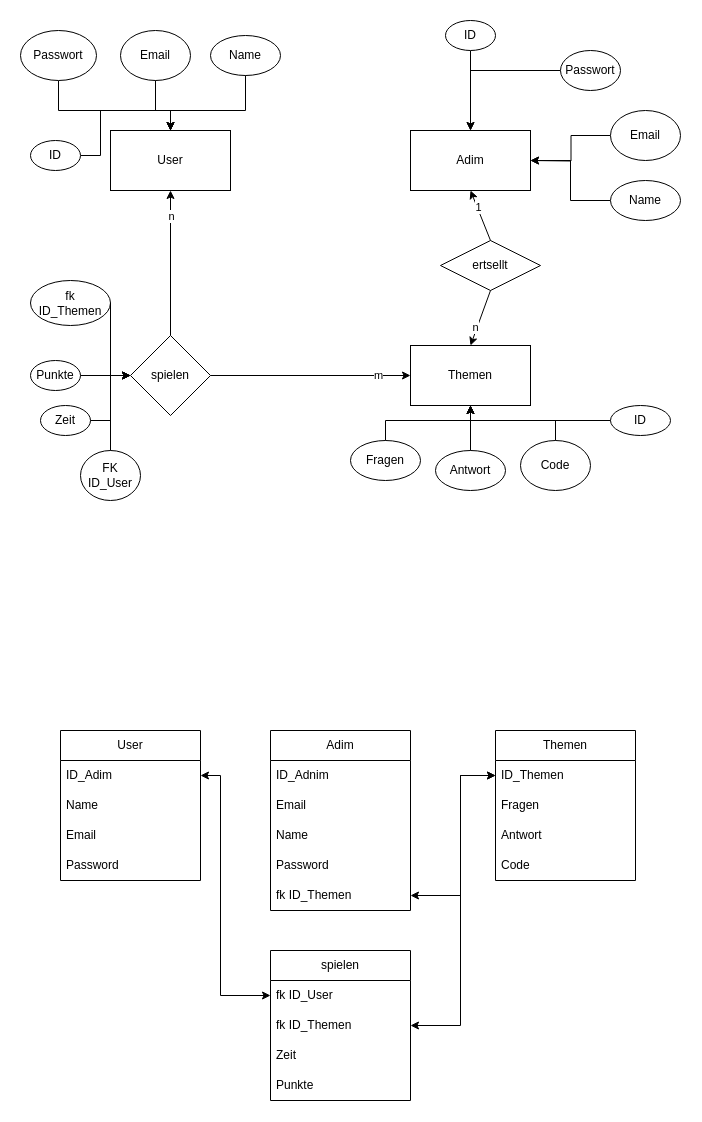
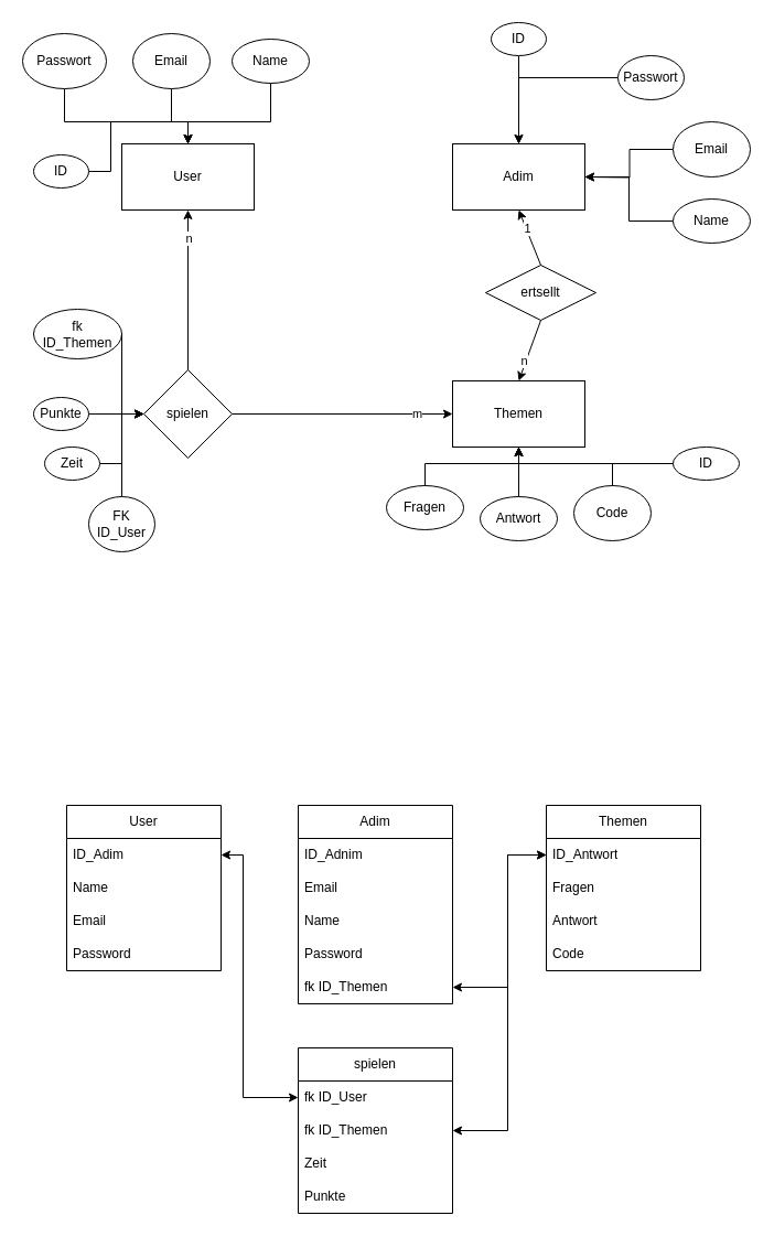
  <mxCell id="0" />
  <mxCell id="1" parent="0" />
  <mxCell id="2" value="User" style="rounded=0;whiteSpace=wrap;html=1;" parent="1" vertex="1"><mxGeometry x="110" y="130" width="120" height="60" as="geometry" /></mxCell>
  <mxCell id="3" value="Adim" style="rounded=0;whiteSpace=wrap;html=1;" parent="1" vertex="1"><mxGeometry x="410" y="130" width="120" height="60" as="geometry" /></mxCell>
  <mxCell id="4" value="Themen" style="rounded=0;whiteSpace=wrap;html=1;" parent="1" vertex="1"><mxGeometry x="410" y="345" width="120" height="60" as="geometry" /></mxCell>
  <mxCell id="5" value="Fragen" style="ellipse;whiteSpace=wrap;html=1;" parent="1" vertex="1"><mxGeometry x="350" y="440" width="70" height="40" as="geometry" /></mxCell>
  <mxCell id="6" value="Antwort" style="ellipse;whiteSpace=wrap;html=1;" parent="1" vertex="1"><mxGeometry x="435" y="450" width="70" height="40" as="geometry" /></mxCell>
  <mxCell id="7" value="Code" style="ellipse;whiteSpace=wrap;html=1;" parent="1" vertex="1"><mxGeometry x="520" y="440" width="70" height="50" as="geometry" /></mxCell>
  <mxCell id="8" value="ID" style="ellipse;whiteSpace=wrap;html=1;" parent="1" vertex="1"><mxGeometry x="610" y="405" width="60" height="30" as="geometry" /></mxCell>
  <mxCell id="9" style="edgeStyle=orthogonalEdgeStyle;rounded=0;orthogonalLoop=1;jettySize=auto;html=1;" parent="1" source="10" edge="1"><mxGeometry relative="1" as="geometry"><mxPoint x="530" y="160" as="targetPoint" /></mxGeometry></mxCell>
  <mxCell id="10" value="Email" style="ellipse;whiteSpace=wrap;html=1;" parent="1" vertex="1"><mxGeometry x="610" y="110" width="70" height="50" as="geometry" /></mxCell>
  <mxCell id="11" value="Email" style="ellipse;whiteSpace=wrap;html=1;" parent="1" vertex="1"><mxGeometry x="120" y="30" width="70" height="50" as="geometry" /></mxCell>
  <mxCell id="12" style="edgeStyle=orthogonalEdgeStyle;rounded=0;orthogonalLoop=1;jettySize=auto;html=1;" parent="1" source="13" target="3" edge="1"><mxGeometry relative="1" as="geometry" /></mxCell>
  <mxCell id="13" value="Passwort" style="ellipse;whiteSpace=wrap;html=1;" parent="1" vertex="1"><mxGeometry x="560" y="50" width="60" height="40" as="geometry" /></mxCell>
  <mxCell id="14" style="edgeStyle=orthogonalEdgeStyle;rounded=0;orthogonalLoop=1;jettySize=auto;html=1;entryX=0.5;entryY=0;entryDx=0;entryDy=0;" parent="1" source="15" target="2" edge="1"><mxGeometry relative="1" as="geometry"><Array as="points"><mxPoint x="58" y="110" /><mxPoint x="170" y="110" /></Array></mxGeometry></mxCell>
  <mxCell id="15" value="Passwort" style="ellipse;whiteSpace=wrap;html=1;" parent="1" vertex="1"><mxGeometry y="30" width="76" height="50" as="geometry" x="20" /></mxCell>
  <mxCell id="16" style="edgeStyle=orthogonalEdgeStyle;rounded=0;orthogonalLoop=1;jettySize=auto;html=1;entryX=1;entryY=0.5;entryDx=0;entryDy=0;" parent="1" source="17" target="3" edge="1"><mxGeometry relative="1" as="geometry" /></mxCell>
  <mxCell id="17" value="Name" style="ellipse;whiteSpace=wrap;html=1;" parent="1" vertex="1"><mxGeometry x="610" y="180" width="70" height="40" as="geometry" /></mxCell>
  <mxCell id="18" value="Name" style="ellipse;whiteSpace=wrap;html=1;" parent="1" vertex="1"><mxGeometry x="210" y="35" width="70" height="40" as="geometry" /></mxCell>
  <mxCell id="19" style="edgeStyle=orthogonalEdgeStyle;rounded=0;orthogonalLoop=1;jettySize=auto;html=1;entryX=0.5;entryY=0;entryDx=0;entryDy=0;" parent="1" source="20" target="3" edge="1"><mxGeometry relative="1" as="geometry" /></mxCell>
  <mxCell id="20" value="ID" style="ellipse;whiteSpace=wrap;html=1;" parent="1" vertex="1"><mxGeometry x="445" y="20" width="50" height="30" as="geometry" /></mxCell>
  <mxCell id="21" style="edgeStyle=orthogonalEdgeStyle;rounded=0;orthogonalLoop=1;jettySize=auto;html=1;entryX=0.5;entryY=0;entryDx=0;entryDy=0;" parent="1" source="22" target="2" edge="1"><mxGeometry relative="1" as="geometry" /></mxCell>
  <mxCell id="22" value="ID" style="ellipse;whiteSpace=wrap;html=1;" parent="1" vertex="1"><mxGeometry x="30" y="140" width="50" height="30" as="geometry" /></mxCell>
  <mxCell id="23" value="ertsellt" style="rhombus;whiteSpace=wrap;html=1;" parent="1" vertex="1"><mxGeometry x="440" y="240" width="100" height="50" as="geometry" /></mxCell>
  <mxCell id="24" value="" style="endArrow=classic;html=1;rounded=0;exitX=0.5;exitY=0;exitDx=0;exitDy=0;entryX=0.5;entryY=1;entryDx=0;entryDy=0;" edge="1" parent="1" source="6" target="4"><mxGeometry width="50" height="50" relative="1" as="geometry"><mxPoint x="420" y="290" as="sourcePoint" /><mxPoint x="470" y="390" as="targetPoint" /></mxGeometry></mxCell>
  <mxCell id="25" value="" style="endArrow=classic;html=1;rounded=0;exitX=0.5;exitY=0;exitDx=0;exitDy=0;entryX=0.5;entryY=1;entryDx=0;entryDy=0;" edge="1" parent="1" source="7" target="4"><mxGeometry width="50" height="50" relative="1" as="geometry"><mxPoint x="420" y="290" as="sourcePoint" /><mxPoint x="470" y="240" as="targetPoint" /><Array as="points"><mxPoint x="555" y="420" /><mxPoint x="470" y="420" /></Array></mxGeometry></mxCell>
  <mxCell id="26" value="" style="endArrow=classic;html=1;rounded=0;exitX=0;exitY=0.5;exitDx=0;exitDy=0;entryX=0.5;entryY=1;entryDx=0;entryDy=0;" edge="1" parent="1" source="8" target="4"><mxGeometry width="50" height="50" relative="1" as="geometry"><mxPoint x="420" y="290" as="sourcePoint" /><mxPoint x="470" y="240" as="targetPoint" /><Array as="points"><mxPoint x="470" y="420" /></Array></mxGeometry></mxCell>
  <mxCell id="27" value="" style="endArrow=classic;html=1;rounded=0;exitX=0.5;exitY=1;exitDx=0;exitDy=0;entryX=0.5;entryY=0;entryDx=0;entryDy=0;" edge="1" parent="1" source="11" target="2"><mxGeometry width="50" height="50" relative="1" as="geometry"><mxPoint x="420" y="290" as="sourcePoint" /><mxPoint x="470" y="240" as="targetPoint" /><Array as="points"><mxPoint x="155" y="110" /><mxPoint x="170" y="110" /></Array></mxGeometry></mxCell>
  <mxCell id="28" value="" style="endArrow=classic;html=1;rounded=0;exitX=0.5;exitY=1;exitDx=0;exitDy=0;entryX=0.5;entryY=0;entryDx=0;entryDy=0;" edge="1" parent="1" source="18" target="2"><mxGeometry width="50" height="50" relative="1" as="geometry"><mxPoint x="420" y="290" as="sourcePoint" /><mxPoint x="470" y="240" as="targetPoint" /><Array as="points"><mxPoint x="245" y="110" /><mxPoint x="170" y="110" /></Array></mxGeometry></mxCell>
  <mxCell id="29" value="" style="endArrow=classic;html=1;rounded=0;exitX=0.5;exitY=0;exitDx=0;exitDy=0;entryX=0.5;entryY=1;entryDx=0;entryDy=0;" edge="1" parent="1" source="23" target="3"><mxGeometry width="50" height="50" relative="1" as="geometry"><mxPoint x="420" y="280" as="sourcePoint" /><mxPoint x="470" y="230" as="targetPoint" /></mxGeometry></mxCell>
  <mxCell id="30" value="1" style="edgeLabel;html=1;align=center;verticalAlign=middle;resizable=0;points=[];" vertex="1" connectable="0" parent="29"><mxGeometry x="0.322" y="-1" relative="1" as="geometry"><mxPoint as="offset" /></mxGeometry></mxCell>
  <mxCell id="31" value="" style="endArrow=classic;html=1;rounded=0;exitX=0.5;exitY=1;exitDx=0;exitDy=0;entryX=0.5;entryY=0;entryDx=0;entryDy=0;" edge="1" parent="1" source="23" target="4"><mxGeometry width="50" height="50" relative="1" as="geometry"><mxPoint x="420" y="280" as="sourcePoint" /><mxPoint x="470" y="230" as="targetPoint" /></mxGeometry></mxCell>
  <mxCell id="32" value="n" style="edgeLabel;html=1;align=center;verticalAlign=middle;resizable=0;points=[];" vertex="1" connectable="0" parent="31"><mxGeometry x="0.377" y="-2" relative="1" as="geometry"><mxPoint as="offset" /></mxGeometry></mxCell>
  <mxCell id="33" value="" style="endArrow=classic;html=1;rounded=0;exitX=0.5;exitY=0;exitDx=0;exitDy=0;entryX=0.5;entryY=1;entryDx=0;entryDy=0;" edge="1" parent="1" source="5" target="4"><mxGeometry width="50" height="50" relative="1" as="geometry"><mxPoint x="420" y="280" as="sourcePoint" /><mxPoint x="470" y="230" as="targetPoint" /><Array as="points"><mxPoint x="385" y="420" /><mxPoint x="470" y="420" /></Array></mxGeometry></mxCell>
  <mxCell id="34" value="spielen" style="rhombus;whiteSpace=wrap;html=1;" vertex="1" parent="1"><mxGeometry x="130" y="335" width="80" height="80" as="geometry" /></mxCell>
  <mxCell id="35" value="" style="endArrow=classic;html=1;rounded=0;entryX=0.5;entryY=1;entryDx=0;entryDy=0;exitX=0.5;exitY=0;exitDx=0;exitDy=0;" edge="1" parent="1" source="34" target="2"><mxGeometry width="50" height="50" relative="1" as="geometry"><mxPoint x="210" y="290" as="sourcePoint" /><mxPoint x="470" y="230" as="targetPoint" /></mxGeometry></mxCell>
  <mxCell id="36" value="n" style="edgeLabel;html=1;align=center;verticalAlign=middle;resizable=0;points=[];" vertex="1" connectable="0" parent="35"><mxGeometry x="0.653" relative="1" as="geometry"><mxPoint as="offset" /></mxGeometry></mxCell>
  <mxCell id="37" value="" style="endArrow=classic;html=1;rounded=0;exitX=1;exitY=0.5;exitDx=0;exitDy=0;entryX=0;entryY=0.5;entryDx=0;entryDy=0;" edge="1" parent="1" source="34" target="4"><mxGeometry width="50" height="50" relative="1" as="geometry"><mxPoint x="420" y="280" as="sourcePoint" /><mxPoint x="470" y="230" as="targetPoint" /></mxGeometry></mxCell>
  <mxCell id="38" value="m" style="edgeLabel;html=1;align=center;verticalAlign=middle;resizable=0;points=[];" vertex="1" connectable="0" parent="37"><mxGeometry x="0.667" y="1" relative="1" as="geometry"><mxPoint as="offset" /></mxGeometry></mxCell>
  <mxCell id="39" value="Punkte" style="ellipse;whiteSpace=wrap;html=1;" vertex="1" parent="1"><mxGeometry x="30" y="360" width="50" height="30" as="geometry" /></mxCell>
  <mxCell id="40" value="Zeit" style="ellipse;whiteSpace=wrap;html=1;" vertex="1" parent="1"><mxGeometry x="40" y="405" width="50" height="30" as="geometry" /></mxCell>
  <mxCell id="41" value="FK ID_User" style="ellipse;whiteSpace=wrap;html=1;" vertex="1" parent="1"><mxGeometry x="80" y="450" width="60" height="50" as="geometry" /></mxCell>
  <mxCell id="42" value="" style="endArrow=classic;html=1;rounded=0;exitX=1;exitY=0.5;exitDx=0;exitDy=0;entryX=0;entryY=0.5;entryDx=0;entryDy=0;" edge="1" parent="1" source="39" target="34"><mxGeometry width="50" height="50" relative="1" as="geometry"><mxPoint x="420" y="280" as="sourcePoint" /><mxPoint x="470" y="230" as="targetPoint" /></mxGeometry></mxCell>
  <mxCell id="43" value="" style="endArrow=classic;html=1;rounded=0;exitX=1;exitY=0.5;exitDx=0;exitDy=0;entryX=0;entryY=0.5;entryDx=0;entryDy=0;" edge="1" parent="1" source="40" target="34"><mxGeometry width="50" height="50" relative="1" as="geometry"><mxPoint x="420" y="280" as="sourcePoint" /><mxPoint x="470" y="230" as="targetPoint" /><Array as="points"><mxPoint x="110" y="420" /><mxPoint x="110" y="375" /></Array></mxGeometry></mxCell>
  <mxCell id="44" value="" style="endArrow=classic;html=1;rounded=0;exitX=0.5;exitY=0;exitDx=0;exitDy=0;entryX=0;entryY=0.5;entryDx=0;entryDy=0;" edge="1" parent="1" source="41" target="34"><mxGeometry width="50" height="50" relative="1" as="geometry"><mxPoint x="420" y="280" as="sourcePoint" /><mxPoint x="470" y="230" as="targetPoint" /><Array as="points"><mxPoint x="110" y="375" /></Array></mxGeometry></mxCell>
  <mxCell id="45" value="fk&lt;div&gt;ID_Themen&lt;/div&gt;" style="ellipse;whiteSpace=wrap;html=1;" vertex="1" parent="1"><mxGeometry x="30" y="280" width="80" height="45" as="geometry" /></mxCell>
  <mxCell id="46" value="" style="endArrow=classic;html=1;rounded=0;exitX=1;exitY=0.5;exitDx=0;exitDy=0;entryX=0;entryY=0.5;entryDx=0;entryDy=0;" edge="1" parent="1" source="45" target="34"><mxGeometry width="50" height="50" relative="1" as="geometry"><mxPoint x="420" y="280" as="sourcePoint" /><mxPoint x="470" y="230" as="targetPoint" /><Array as="points"><mxPoint x="110" y="375" /></Array></mxGeometry></mxCell>
  <mxCell id="47" value="User" style="swimlane;fontStyle=0;childLayout=stackLayout;horizontal=1;startSize=30;horizontalStack=0;resizeParent=1;resizeParentMax=0;resizeLast=0;collapsible=1;marginBottom=0;whiteSpace=wrap;html=1;" vertex="1" parent="1"><mxGeometry x="60" y="730" width="140" height="150" as="geometry" /></mxCell>
  <mxCell id="48" value="ID_Adim" style="text;strokeColor=none;fillColor=none;align=left;verticalAlign=middle;spacingLeft=4;spacingRight=4;overflow=hidden;points=[[0,0.5],[1,0.5]];portConstraint=eastwest;rotatable=0;whiteSpace=wrap;html=1;" vertex="1" parent="47"><mxGeometry y="30" width="140" height="30" as="geometry" /></mxCell>
  <mxCell id="49" value="Name" style="text;strokeColor=none;fillColor=none;align=left;verticalAlign=middle;spacingLeft=4;spacingRight=4;overflow=hidden;points=[[0,0.5],[1,0.5]];portConstraint=eastwest;rotatable=0;whiteSpace=wrap;html=1;" vertex="1" parent="47"><mxGeometry y="60" width="140" height="30" as="geometry" /></mxCell>
  <mxCell id="50" value="Email" style="text;strokeColor=none;fillColor=none;align=left;verticalAlign=middle;spacingLeft=4;spacingRight=4;overflow=hidden;points=[[0,0.5],[1,0.5]];portConstraint=eastwest;rotatable=0;whiteSpace=wrap;html=1;" vertex="1" parent="47"><mxGeometry y="90" width="140" height="30" as="geometry" /></mxCell>
  <mxCell id="51" value="Password" style="text;strokeColor=none;fillColor=none;align=left;verticalAlign=middle;spacingLeft=4;spacingRight=4;overflow=hidden;points=[[0,0.5],[1,0.5]];portConstraint=eastwest;rotatable=0;whiteSpace=wrap;html=1;" vertex="1" parent="47"><mxGeometry y="120" width="140" height="30" as="geometry" /></mxCell>
  <mxCell id="52" value="Adim" style="swimlane;fontStyle=0;childLayout=stackLayout;horizontal=1;startSize=30;horizontalStack=0;resizeParent=1;resizeParentMax=0;resizeLast=0;collapsible=1;marginBottom=0;whiteSpace=wrap;html=1;" vertex="1" parent="1"><mxGeometry x="270" y="730" width="140" height="180" as="geometry" /></mxCell>
  <mxCell id="53" value="ID_Adnim" style="text;strokeColor=none;fillColor=none;align=left;verticalAlign=middle;spacingLeft=4;spacingRight=4;overflow=hidden;points=[[0,0.5],[1,0.5]];portConstraint=eastwest;rotatable=0;whiteSpace=wrap;html=1;" vertex="1" parent="52"><mxGeometry y="30" width="140" height="30" as="geometry" /></mxCell>
  <mxCell id="54" value="Email" style="text;strokeColor=none;fillColor=none;align=left;verticalAlign=middle;spacingLeft=4;spacingRight=4;overflow=hidden;points=[[0,0.5],[1,0.5]];portConstraint=eastwest;rotatable=0;whiteSpace=wrap;html=1;" vertex="1" parent="52"><mxGeometry y="60" width="140" height="30" as="geometry" /></mxCell>
  <mxCell id="55" value="Name" style="text;strokeColor=none;fillColor=none;align=left;verticalAlign=middle;spacingLeft=4;spacingRight=4;overflow=hidden;points=[[0,0.5],[1,0.5]];portConstraint=eastwest;rotatable=0;whiteSpace=wrap;html=1;" vertex="1" parent="52"><mxGeometry y="90" width="140" height="30" as="geometry" /></mxCell>
  <mxCell id="56" value="Password" style="text;strokeColor=none;fillColor=none;align=left;verticalAlign=middle;spacingLeft=4;spacingRight=4;overflow=hidden;points=[[0,0.5],[1,0.5]];portConstraint=eastwest;rotatable=0;whiteSpace=wrap;html=1;" vertex="1" parent="52"><mxGeometry y="120" width="140" height="30" as="geometry" /></mxCell>
  <mxCell id="57" value="fk ID_Themen" style="text;strokeColor=none;fillColor=none;align=left;verticalAlign=middle;spacingLeft=4;spacingRight=4;overflow=hidden;points=[[0,0.5],[1,0.5]];portConstraint=eastwest;rotatable=0;whiteSpace=wrap;html=1;" vertex="1" parent="52"><mxGeometry y="150" width="140" height="30" as="geometry" /></mxCell>
  <mxCell id="58" value="Themen" style="swimlane;fontStyle=0;childLayout=stackLayout;horizontal=1;startSize=30;horizontalStack=0;resizeParent=1;resizeParentMax=0;resizeLast=0;collapsible=1;marginBottom=0;whiteSpace=wrap;html=1;" vertex="1" parent="1"><mxGeometry x="495" y="730" width="140" height="150" as="geometry" /></mxCell>
- <mxCell id="59" value="ID_Themen" style="text;strokeColor=none;fillColor=none;align=left;verticalAlign=middle;spacingLeft=4;spacingRight=4;overflow=hidden;points=[[0,0.5],[1,0.5]];portConstraint=eastwest;rotatable=0;whiteSpace=wrap;html=1;" vertex="1" parent="58"><mxGeometry y="30" width="140" height="30" as="geometry" /></mxCell>
+ <mxCell id="59" value="ID_Antwort" style="text;strokeColor=none;fillColor=none;align=left;verticalAlign=middle;spacingLeft=4;spacingRight=4;overflow=hidden;points=[[0,0.5],[1,0.5]];portConstraint=eastwest;rotatable=0;whiteSpace=wrap;html=1;" vertex="1" parent="58"><mxGeometry y="30" width="140" height="30" as="geometry" /></mxCell>
  <mxCell id="60" value="Fragen" style="text;strokeColor=none;fillColor=none;align=left;verticalAlign=middle;spacingLeft=4;spacingRight=4;overflow=hidden;points=[[0,0.5],[1,0.5]];portConstraint=eastwest;rotatable=0;whiteSpace=wrap;html=1;" vertex="1" parent="58"><mxGeometry y="60" width="140" height="30" as="geometry" /></mxCell>
  <mxCell id="61" value="Antwort" style="text;strokeColor=none;fillColor=none;align=left;verticalAlign=middle;spacingLeft=4;spacingRight=4;overflow=hidden;points=[[0,0.5],[1,0.5]];portConstraint=eastwest;rotatable=0;whiteSpace=wrap;html=1;" vertex="1" parent="58"><mxGeometry y="90" width="140" height="30" as="geometry" /></mxCell>
  <mxCell id="62" value="Code" style="text;strokeColor=none;fillColor=none;align=left;verticalAlign=middle;spacingLeft=4;spacingRight=4;overflow=hidden;points=[[0,0.5],[1,0.5]];portConstraint=eastwest;rotatable=0;whiteSpace=wrap;html=1;" vertex="1" parent="58"><mxGeometry y="120" width="140" height="30" as="geometry" /></mxCell>
  <mxCell id="63" value="spielen" style="swimlane;fontStyle=0;childLayout=stackLayout;horizontal=1;startSize=30;horizontalStack=0;resizeParent=1;resizeParentMax=0;resizeLast=0;collapsible=1;marginBottom=0;whiteSpace=wrap;html=1;" vertex="1" parent="1"><mxGeometry x="270" y="950" width="140" height="150" as="geometry" /></mxCell>
  <mxCell id="64" value="fk ID_User" style="text;strokeColor=none;fillColor=none;align=left;verticalAlign=middle;spacingLeft=4;spacingRight=4;overflow=hidden;points=[[0,0.5],[1,0.5]];portConstraint=eastwest;rotatable=0;whiteSpace=wrap;html=1;" vertex="1" parent="63"><mxGeometry y="30" width="140" height="30" as="geometry" /></mxCell>
  <mxCell id="65" value="fk ID_Themen" style="text;strokeColor=none;fillColor=none;align=left;verticalAlign=middle;spacingLeft=4;spacingRight=4;overflow=hidden;points=[[0,0.5],[1,0.5]];portConstraint=eastwest;rotatable=0;whiteSpace=wrap;html=1;" vertex="1" parent="63"><mxGeometry y="60" width="140" height="30" as="geometry" /></mxCell>
  <mxCell id="66" value="Zeit" style="text;strokeColor=none;fillColor=none;align=left;verticalAlign=middle;spacingLeft=4;spacingRight=4;overflow=hidden;points=[[0,0.5],[1,0.5]];portConstraint=eastwest;rotatable=0;whiteSpace=wrap;html=1;" vertex="1" parent="63"><mxGeometry y="90" width="140" height="30" as="geometry" /></mxCell>
  <mxCell id="67" value="Punkte" style="text;strokeColor=none;fillColor=none;align=left;verticalAlign=middle;spacingLeft=4;spacingRight=4;overflow=hidden;points=[[0,0.5],[1,0.5]];portConstraint=eastwest;rotatable=0;whiteSpace=wrap;html=1;" vertex="1" parent="63"><mxGeometry y="120" width="140" height="30" as="geometry" /></mxCell>
  <mxCell id="68" value="" style="endArrow=classic;startArrow=classic;html=1;rounded=0;exitX=1;exitY=0.5;exitDx=0;exitDy=0;entryX=0;entryY=0.5;entryDx=0;entryDy=0;" edge="1" parent="1" source="48" target="64"><mxGeometry width="50" height="50" relative="1" as="geometry"><mxPoint x="220" y="960" as="sourcePoint" /><mxPoint x="270" y="910" as="targetPoint" /><Array as="points"><mxPoint x="220" y="775" /><mxPoint x="220" y="995" /></Array></mxGeometry></mxCell>
  <mxCell id="69" value="" style="endArrow=classic;startArrow=classic;html=1;rounded=0;exitX=0;exitY=0.5;exitDx=0;exitDy=0;entryX=1;entryY=0.5;entryDx=0;entryDy=0;" edge="1" parent="1" source="59" target="65"><mxGeometry width="50" height="50" relative="1" as="geometry"><mxPoint x="220" y="960" as="sourcePoint" /><mxPoint x="270" y="910" as="targetPoint" /><Array as="points"><mxPoint x="460" y="775" /><mxPoint x="460" y="1025" /></Array></mxGeometry></mxCell>
  <mxCell id="70" value="" style="endArrow=classic;startArrow=classic;html=1;rounded=0;entryX=0;entryY=0.5;entryDx=0;entryDy=0;exitX=1;exitY=0.5;exitDx=0;exitDy=0;" edge="1" parent="1" source="57" target="59"><mxGeometry width="50" height="50" relative="1" as="geometry"><mxPoint x="220" y="960" as="sourcePoint" /><mxPoint x="270" y="910" as="targetPoint" /><Array as="points"><mxPoint x="460" y="895" /><mxPoint x="460" y="775" /></Array></mxGeometry></mxCell>
